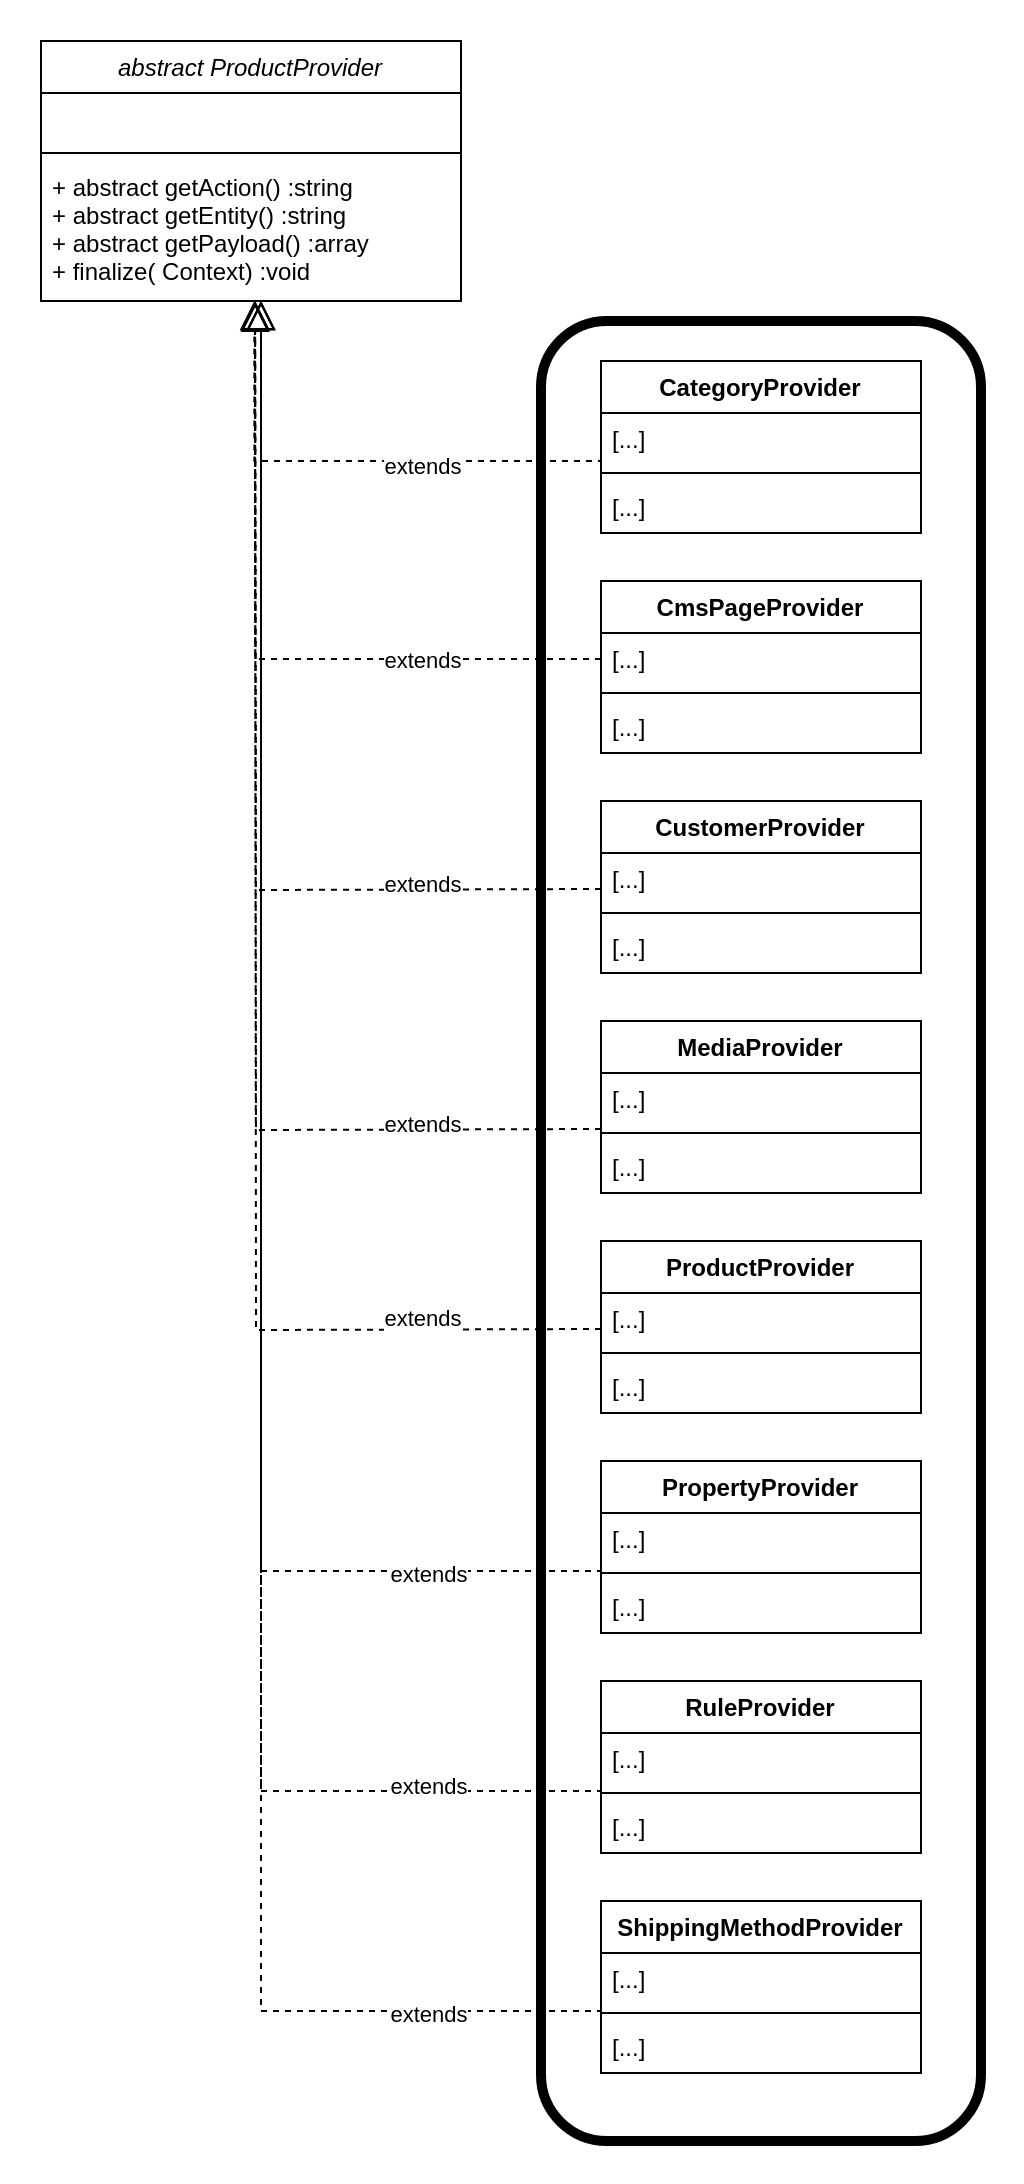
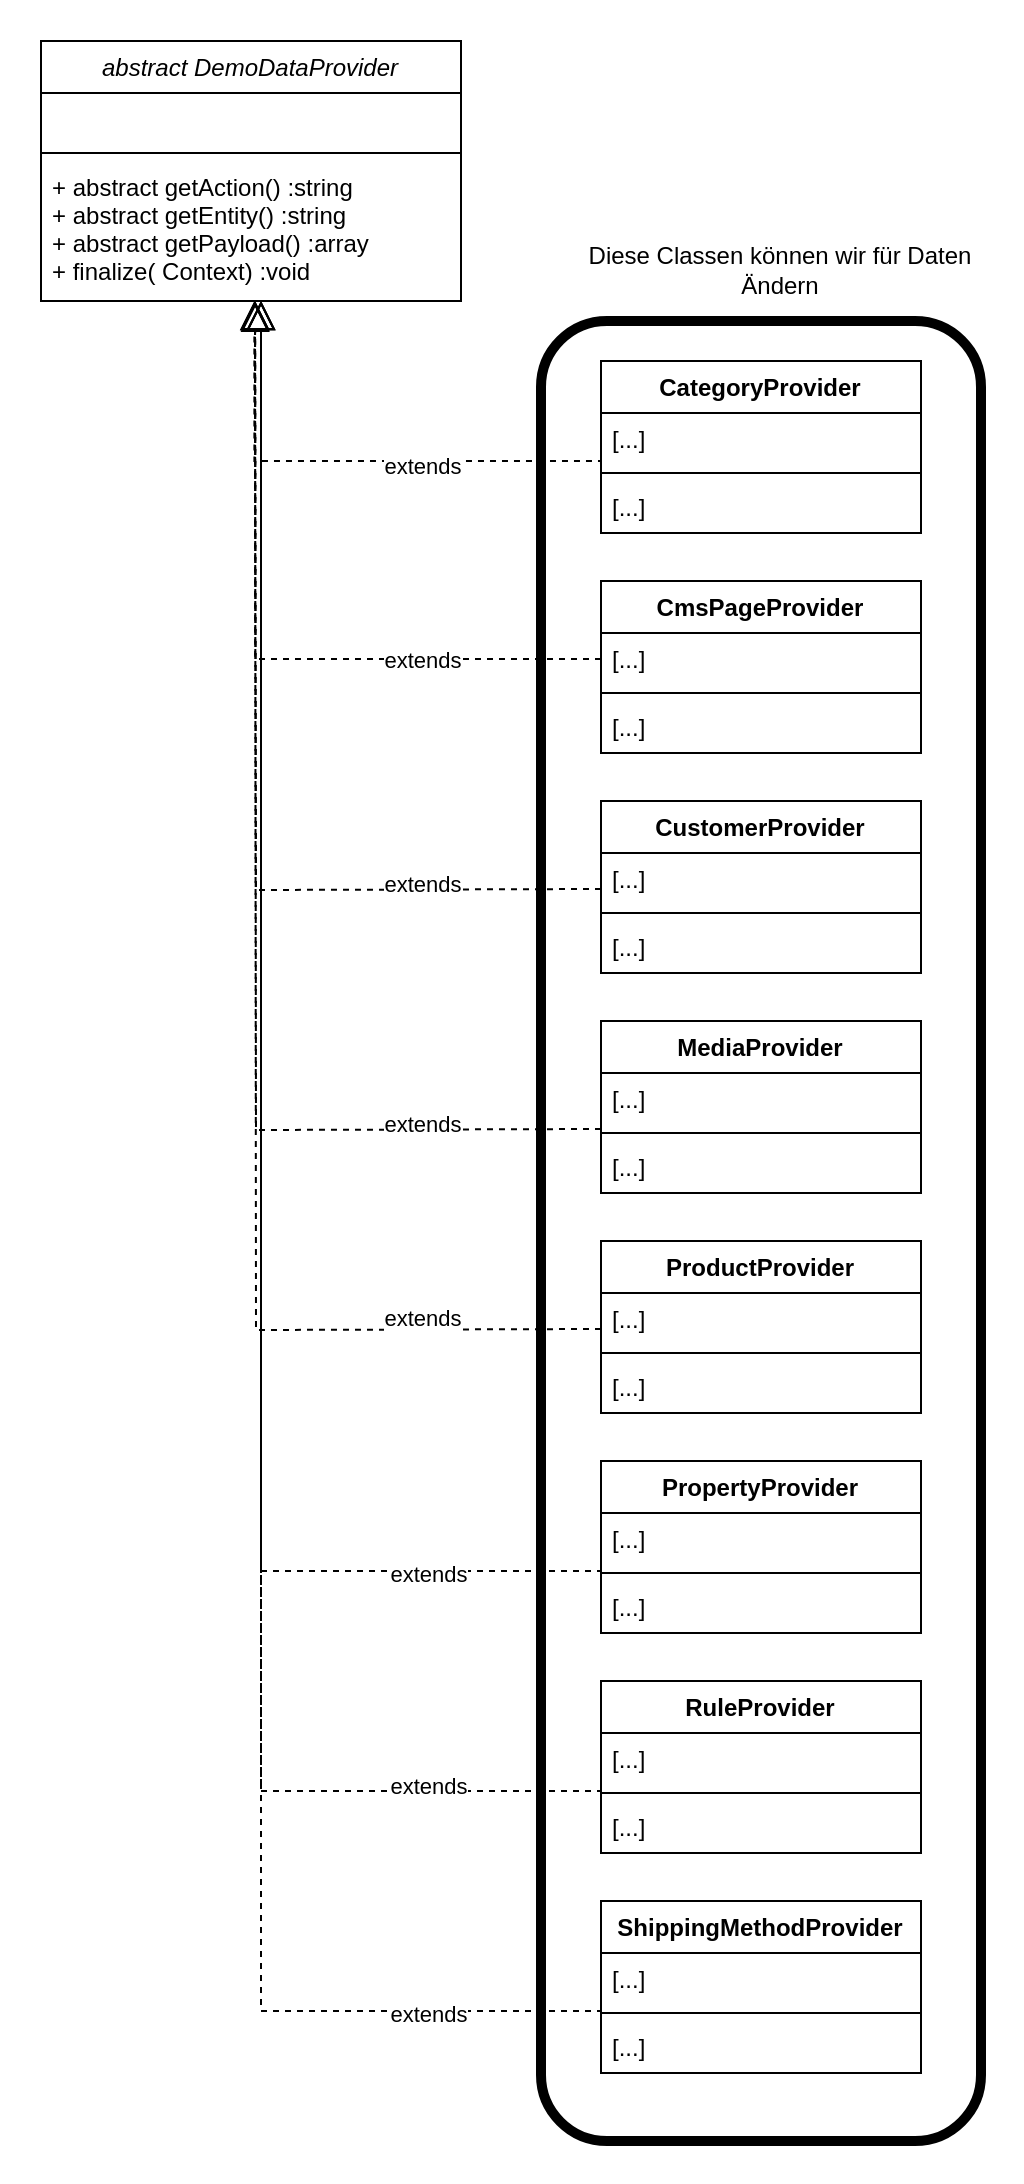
  <mxCell id="0" />
  <mxCell id="1" parent="0" />
- <mxCell id="2" value="abstract ProductProvider" style="swimlane;fontStyle=2;align=center;verticalAlign=top;childLayout=stackLayout;horizontal=1;startSize=26;horizontalStack=0;resizeParent=1;resizeLast=0;collapsible=1;marginBottom=0;rounded=0;shadow=0;strokeWidth=1;" parent="1" vertex="1"><mxGeometry x="20" y="20" width="210" height="130" as="geometry"><mxRectangle x="230" y="140" width="160" height="26" as="alternateBounds" /></mxGeometry></mxCell>
+ <mxCell id="2" value="abstract DemoDataProvider" style="swimlane;fontStyle=2;align=center;verticalAlign=top;childLayout=stackLayout;horizontal=1;startSize=26;horizontalStack=0;resizeParent=1;resizeLast=0;collapsible=1;marginBottom=0;rounded=0;shadow=0;strokeWidth=1;" parent="1" vertex="1"><mxGeometry x="20" y="20" width="210" height="130" as="geometry"><mxRectangle x="230" y="140" width="160" height="26" as="alternateBounds" /></mxGeometry></mxCell>
  <mxCell id="3" value=" " style="text;align=left;verticalAlign=top;spacingLeft=4;spacingRight=4;overflow=hidden;rotatable=0;points=[[0,0.5],[1,0.5]];portConstraint=eastwest;rounded=0;shadow=0;html=0;" parent="2" vertex="1"><mxGeometry y="26" width="210" height="26" as="geometry" /></mxCell>
  <mxCell id="4" value="" style="line;html=1;strokeWidth=1;align=left;verticalAlign=middle;spacingTop=-1;spacingLeft=3;spacingRight=3;rotatable=0;labelPosition=right;points=[];portConstraint=eastwest;" parent="2" vertex="1"><mxGeometry y="52" width="210" height="8" as="geometry" /></mxCell>
  <mxCell id="5" value="+ abstract getAction() :string&#10;+ abstract getEntity() :string&#10;+ abstract getPayload() :array&#10;+ finalize( Context) :void" style="text;align=left;verticalAlign=top;spacingLeft=4;spacingRight=4;overflow=hidden;rotatable=0;points=[[0,0.5],[1,0.5]];portConstraint=eastwest;" parent="2" vertex="1"><mxGeometry y="60" width="210" height="70" as="geometry" /></mxCell>
  <mxCell id="6" value="CmsPageProvider" style="swimlane;fontStyle=1;align=center;verticalAlign=top;childLayout=stackLayout;horizontal=1;startSize=26;horizontalStack=0;resizeParent=1;resizeParentMax=0;resizeLast=0;collapsible=1;marginBottom=0;whiteSpace=wrap;html=1;" vertex="1" parent="1"><mxGeometry x="300" y="290" width="160" height="86" as="geometry" /></mxCell>
  <mxCell id="7" value="[...]" style="text;strokeColor=none;fillColor=none;align=left;verticalAlign=top;spacingLeft=4;spacingRight=4;overflow=hidden;rotatable=0;points=[[0,0.5],[1,0.5]];portConstraint=eastwest;whiteSpace=wrap;html=1;" vertex="1" parent="6"><mxGeometry y="26" width="160" height="26" as="geometry" /></mxCell>
  <mxCell id="8" value="" style="line;strokeWidth=1;fillColor=none;align=left;verticalAlign=middle;spacingTop=-1;spacingLeft=3;spacingRight=3;rotatable=0;labelPosition=right;points=[];portConstraint=eastwest;strokeColor=inherit;" vertex="1" parent="6"><mxGeometry y="52" width="160" height="8" as="geometry" /></mxCell>
  <mxCell id="9" value="[...]" style="text;strokeColor=none;fillColor=none;align=left;verticalAlign=top;spacingLeft=4;spacingRight=4;overflow=hidden;rotatable=0;points=[[0,0.5],[1,0.5]];portConstraint=eastwest;whiteSpace=wrap;html=1;" vertex="1" parent="6"><mxGeometry y="60" width="160" height="26" as="geometry" /></mxCell>
  <mxCell id="10" value="CategoryProvider" style="swimlane;fontStyle=1;align=center;verticalAlign=top;childLayout=stackLayout;horizontal=1;startSize=26;horizontalStack=0;resizeParent=1;resizeParentMax=0;resizeLast=0;collapsible=1;marginBottom=0;whiteSpace=wrap;html=1;" vertex="1" parent="1"><mxGeometry x="300" y="180" width="160" height="86" as="geometry" /></mxCell>
  <mxCell id="11" value="[...]" style="text;strokeColor=none;fillColor=none;align=left;verticalAlign=top;spacingLeft=4;spacingRight=4;overflow=hidden;rotatable=0;points=[[0,0.5],[1,0.5]];portConstraint=eastwest;whiteSpace=wrap;html=1;" vertex="1" parent="10"><mxGeometry y="26" width="160" height="26" as="geometry" /></mxCell>
  <mxCell id="12" value="" style="line;strokeWidth=1;fillColor=none;align=left;verticalAlign=middle;spacingTop=-1;spacingLeft=3;spacingRight=3;rotatable=0;labelPosition=right;points=[];portConstraint=eastwest;strokeColor=inherit;" vertex="1" parent="10"><mxGeometry y="52" width="160" height="8" as="geometry" /></mxCell>
  <mxCell id="13" value="[...]" style="text;strokeColor=none;fillColor=none;align=left;verticalAlign=top;spacingLeft=4;spacingRight=4;overflow=hidden;rotatable=0;points=[[0,0.5],[1,0.5]];portConstraint=eastwest;whiteSpace=wrap;html=1;" vertex="1" parent="10"><mxGeometry y="60" width="160" height="26" as="geometry" /></mxCell>
  <mxCell id="14" value="CustomerProvider" style="swimlane;fontStyle=1;align=center;verticalAlign=top;childLayout=stackLayout;horizontal=1;startSize=26;horizontalStack=0;resizeParent=1;resizeParentMax=0;resizeLast=0;collapsible=1;marginBottom=0;whiteSpace=wrap;html=1;" vertex="1" parent="1"><mxGeometry x="300" y="400" width="160" height="86" as="geometry" /></mxCell>
  <mxCell id="15" value="[...]" style="text;strokeColor=none;fillColor=none;align=left;verticalAlign=top;spacingLeft=4;spacingRight=4;overflow=hidden;rotatable=0;points=[[0,0.5],[1,0.5]];portConstraint=eastwest;whiteSpace=wrap;html=1;" vertex="1" parent="14"><mxGeometry y="26" width="160" height="26" as="geometry" /></mxCell>
  <mxCell id="16" value="" style="line;strokeWidth=1;fillColor=none;align=left;verticalAlign=middle;spacingTop=-1;spacingLeft=3;spacingRight=3;rotatable=0;labelPosition=right;points=[];portConstraint=eastwest;strokeColor=inherit;" vertex="1" parent="14"><mxGeometry y="52" width="160" height="8" as="geometry" /></mxCell>
  <mxCell id="17" value="[...]" style="text;strokeColor=none;fillColor=none;align=left;verticalAlign=top;spacingLeft=4;spacingRight=4;overflow=hidden;rotatable=0;points=[[0,0.5],[1,0.5]];portConstraint=eastwest;whiteSpace=wrap;html=1;" vertex="1" parent="14"><mxGeometry y="60" width="160" height="26" as="geometry" /></mxCell>
  <mxCell id="18" value="MediaProvider" style="swimlane;fontStyle=1;align=center;verticalAlign=top;childLayout=stackLayout;horizontal=1;startSize=26;horizontalStack=0;resizeParent=1;resizeParentMax=0;resizeLast=0;collapsible=1;marginBottom=0;whiteSpace=wrap;html=1;" vertex="1" parent="1"><mxGeometry x="300" y="510" width="160" height="86" as="geometry" /></mxCell>
  <mxCell id="19" value="[...]" style="text;strokeColor=none;fillColor=none;align=left;verticalAlign=top;spacingLeft=4;spacingRight=4;overflow=hidden;rotatable=0;points=[[0,0.5],[1,0.5]];portConstraint=eastwest;whiteSpace=wrap;html=1;" vertex="1" parent="18"><mxGeometry y="26" width="160" height="26" as="geometry" /></mxCell>
  <mxCell id="20" value="" style="line;strokeWidth=1;fillColor=none;align=left;verticalAlign=middle;spacingTop=-1;spacingLeft=3;spacingRight=3;rotatable=0;labelPosition=right;points=[];portConstraint=eastwest;strokeColor=inherit;" vertex="1" parent="18"><mxGeometry y="52" width="160" height="8" as="geometry" /></mxCell>
  <mxCell id="21" value="[...]" style="text;strokeColor=none;fillColor=none;align=left;verticalAlign=top;spacingLeft=4;spacingRight=4;overflow=hidden;rotatable=0;points=[[0,0.5],[1,0.5]];portConstraint=eastwest;whiteSpace=wrap;html=1;" vertex="1" parent="18"><mxGeometry y="60" width="160" height="26" as="geometry" /></mxCell>
  <mxCell id="22" value="ProductProvider" style="swimlane;fontStyle=1;align=center;verticalAlign=top;childLayout=stackLayout;horizontal=1;startSize=26;horizontalStack=0;resizeParent=1;resizeParentMax=0;resizeLast=0;collapsible=1;marginBottom=0;whiteSpace=wrap;html=1;" vertex="1" parent="1"><mxGeometry x="300" y="620" width="160" height="86" as="geometry" /></mxCell>
  <mxCell id="23" value="[...]" style="text;strokeColor=none;fillColor=none;align=left;verticalAlign=top;spacingLeft=4;spacingRight=4;overflow=hidden;rotatable=0;points=[[0,0.5],[1,0.5]];portConstraint=eastwest;whiteSpace=wrap;html=1;" vertex="1" parent="22"><mxGeometry y="26" width="160" height="26" as="geometry" /></mxCell>
  <mxCell id="24" value="" style="line;strokeWidth=1;fillColor=none;align=left;verticalAlign=middle;spacingTop=-1;spacingLeft=3;spacingRight=3;rotatable=0;labelPosition=right;points=[];portConstraint=eastwest;strokeColor=inherit;" vertex="1" parent="22"><mxGeometry y="52" width="160" height="8" as="geometry" /></mxCell>
  <mxCell id="25" value="[...]" style="text;strokeColor=none;fillColor=none;align=left;verticalAlign=top;spacingLeft=4;spacingRight=4;overflow=hidden;rotatable=0;points=[[0,0.5],[1,0.5]];portConstraint=eastwest;whiteSpace=wrap;html=1;" vertex="1" parent="22"><mxGeometry y="60" width="160" height="26" as="geometry" /></mxCell>
  <mxCell id="26" value="PropertyProvider" style="swimlane;fontStyle=1;align=center;verticalAlign=top;childLayout=stackLayout;horizontal=1;startSize=26;horizontalStack=0;resizeParent=1;resizeParentMax=0;resizeLast=0;collapsible=1;marginBottom=0;whiteSpace=wrap;html=1;" vertex="1" parent="1"><mxGeometry x="300" y="730" width="160" height="86" as="geometry" /></mxCell>
  <mxCell id="27" value="[...]" style="text;strokeColor=none;fillColor=none;align=left;verticalAlign=top;spacingLeft=4;spacingRight=4;overflow=hidden;rotatable=0;points=[[0,0.5],[1,0.5]];portConstraint=eastwest;whiteSpace=wrap;html=1;" vertex="1" parent="26"><mxGeometry y="26" width="160" height="26" as="geometry" /></mxCell>
  <mxCell id="28" value="" style="line;strokeWidth=1;fillColor=none;align=left;verticalAlign=middle;spacingTop=-1;spacingLeft=3;spacingRight=3;rotatable=0;labelPosition=right;points=[];portConstraint=eastwest;strokeColor=inherit;" vertex="1" parent="26"><mxGeometry y="52" width="160" height="8" as="geometry" /></mxCell>
  <mxCell id="29" value="[...]" style="text;strokeColor=none;fillColor=none;align=left;verticalAlign=top;spacingLeft=4;spacingRight=4;overflow=hidden;rotatable=0;points=[[0,0.5],[1,0.5]];portConstraint=eastwest;whiteSpace=wrap;html=1;" vertex="1" parent="26"><mxGeometry y="60" width="160" height="26" as="geometry" /></mxCell>
  <mxCell id="30" value="RuleProvider" style="swimlane;fontStyle=1;align=center;verticalAlign=top;childLayout=stackLayout;horizontal=1;startSize=26;horizontalStack=0;resizeParent=1;resizeParentMax=0;resizeLast=0;collapsible=1;marginBottom=0;whiteSpace=wrap;html=1;" vertex="1" parent="1"><mxGeometry x="300" y="840" width="160" height="86" as="geometry" /></mxCell>
  <mxCell id="31" value="[...]" style="text;strokeColor=none;fillColor=none;align=left;verticalAlign=top;spacingLeft=4;spacingRight=4;overflow=hidden;rotatable=0;points=[[0,0.5],[1,0.5]];portConstraint=eastwest;whiteSpace=wrap;html=1;" vertex="1" parent="30"><mxGeometry y="26" width="160" height="26" as="geometry" /></mxCell>
  <mxCell id="32" value="" style="line;strokeWidth=1;fillColor=none;align=left;verticalAlign=middle;spacingTop=-1;spacingLeft=3;spacingRight=3;rotatable=0;labelPosition=right;points=[];portConstraint=eastwest;strokeColor=inherit;" vertex="1" parent="30"><mxGeometry y="52" width="160" height="8" as="geometry" /></mxCell>
  <mxCell id="33" value="[...]" style="text;strokeColor=none;fillColor=none;align=left;verticalAlign=top;spacingLeft=4;spacingRight=4;overflow=hidden;rotatable=0;points=[[0,0.5],[1,0.5]];portConstraint=eastwest;whiteSpace=wrap;html=1;" vertex="1" parent="30"><mxGeometry y="60" width="160" height="26" as="geometry" /></mxCell>
  <mxCell id="34" value="ShippingMethodProvider" style="swimlane;fontStyle=1;align=center;verticalAlign=top;childLayout=stackLayout;horizontal=1;startSize=26;horizontalStack=0;resizeParent=1;resizeParentMax=0;resizeLast=0;collapsible=1;marginBottom=0;whiteSpace=wrap;html=1;" vertex="1" parent="1"><mxGeometry x="300" y="950" width="160" height="86" as="geometry" /></mxCell>
  <mxCell id="35" value="[...]" style="text;strokeColor=none;fillColor=none;align=left;verticalAlign=top;spacingLeft=4;spacingRight=4;overflow=hidden;rotatable=0;points=[[0,0.5],[1,0.5]];portConstraint=eastwest;whiteSpace=wrap;html=1;" vertex="1" parent="34"><mxGeometry y="26" width="160" height="26" as="geometry" /></mxCell>
  <mxCell id="36" value="" style="line;strokeWidth=1;fillColor=none;align=left;verticalAlign=middle;spacingTop=-1;spacingLeft=3;spacingRight=3;rotatable=0;labelPosition=right;points=[];portConstraint=eastwest;strokeColor=inherit;" vertex="1" parent="34"><mxGeometry y="52" width="160" height="8" as="geometry" /></mxCell>
  <mxCell id="37" value="[...]" style="text;strokeColor=none;fillColor=none;align=left;verticalAlign=top;spacingLeft=4;spacingRight=4;overflow=hidden;rotatable=0;points=[[0,0.5],[1,0.5]];portConstraint=eastwest;whiteSpace=wrap;html=1;" vertex="1" parent="34"><mxGeometry y="60" width="160" height="26" as="geometry" /></mxCell>
  <mxCell id="38" value="" style="endArrow=block;dashed=1;endFill=0;endSize=12;html=1;rounded=0;edgeStyle=orthogonalEdgeStyle;entryX=0.499;entryY=1.001;entryDx=0;entryDy=0;entryPerimeter=0;exitX=-0.012;exitY=0.983;exitDx=0;exitDy=0;exitPerimeter=0;" edge="1" parent="1"><mxGeometry width="160" relative="1" as="geometry"><mxPoint x="299.97" y="231.488" as="sourcePoint" /><mxPoint x="126.68" y="150" as="targetPoint" /><Array as="points"><mxPoint x="300" y="230" /><mxPoint x="127" y="230" /></Array></mxGeometry></mxCell>
  <mxCell id="39" value="extends" style="edgeLabel;html=1;align=center;verticalAlign=middle;resizable=0;points=[];" vertex="1" connectable="0" parent="38"><mxGeometry x="0.327" y="-2" relative="1" as="geometry"><mxPoint x="78" y="4" as="offset" /></mxGeometry></mxCell>
  <mxCell id="40" value="" style="endArrow=block;dashed=1;endFill=0;endSize=12;html=1;rounded=0;edgeStyle=orthogonalEdgeStyle;entryX=0.51;entryY=1.012;entryDx=0;entryDy=0;entryPerimeter=0;" edge="1" parent="1" source="7" target="5"><mxGeometry width="160" relative="1" as="geometry"><mxPoint x="180.037" y="304.96" as="sourcePoint" /><mxPoint x="30" y="239.997" as="targetPoint" /></mxGeometry></mxCell>
  <mxCell id="41" value="extends" style="edgeLabel;html=1;align=center;verticalAlign=middle;resizable=0;points=[];" vertex="1" connectable="0" parent="40"><mxGeometry x="0.327" y="-2" relative="1" as="geometry"><mxPoint x="81" y="61" as="offset" /></mxGeometry></mxCell>
  <mxCell id="42" value="" style="endArrow=block;dashed=1;endFill=0;endSize=12;html=1;rounded=0;edgeStyle=orthogonalEdgeStyle;" edge="1" parent="1"><mxGeometry width="160" relative="1" as="geometry"><mxPoint x="300" y="444" as="sourcePoint" /><mxPoint x="127" y="150" as="targetPoint" /></mxGeometry></mxCell>
  <mxCell id="43" value="extends" style="edgeLabel;html=1;align=center;verticalAlign=middle;resizable=0;points=[];" vertex="1" connectable="0" parent="42"><mxGeometry x="0.327" y="-2" relative="1" as="geometry"><mxPoint x="81" y="135" as="offset" /></mxGeometry></mxCell>
  <mxCell id="44" value="" style="endArrow=block;dashed=1;endFill=0;endSize=12;html=1;rounded=0;edgeStyle=orthogonalEdgeStyle;" edge="1" parent="1"><mxGeometry width="160" relative="1" as="geometry"><mxPoint x="300" y="564" as="sourcePoint" /><mxPoint x="127" y="150" as="targetPoint" /></mxGeometry></mxCell>
  <mxCell id="45" value="extends" style="edgeLabel;html=1;align=center;verticalAlign=middle;resizable=0;points=[];" vertex="1" connectable="0" parent="44"><mxGeometry x="0.327" y="-2" relative="1" as="geometry"><mxPoint x="81" y="214" as="offset" /></mxGeometry></mxCell>
  <mxCell id="46" value="" style="endArrow=block;dashed=1;endFill=0;endSize=12;html=1;rounded=0;edgeStyle=orthogonalEdgeStyle;" edge="1" parent="1"><mxGeometry width="160" relative="1" as="geometry"><mxPoint x="300" y="664" as="sourcePoint" /><mxPoint x="127" y="150" as="targetPoint" /></mxGeometry></mxCell>
  <mxCell id="47" value="extends" style="edgeLabel;html=1;align=center;verticalAlign=middle;resizable=0;points=[];" vertex="1" connectable="0" parent="46"><mxGeometry x="0.327" y="-2" relative="1" as="geometry"><mxPoint x="81" y="278" as="offset" /></mxGeometry></mxCell>
  <mxCell id="48" value="" style="endArrow=block;dashed=1;endFill=0;endSize=12;html=1;rounded=0;edgeStyle=orthogonalEdgeStyle;" edge="1" parent="1"><mxGeometry width="160" relative="1" as="geometry"><mxPoint x="300" y="784" as="sourcePoint" /><mxPoint x="130" y="150" as="targetPoint" /><Array as="points"><mxPoint x="300" y="785" /><mxPoint x="130" y="785" /></Array></mxGeometry></mxCell>
  <mxCell id="49" value="extends" style="edgeLabel;html=1;align=center;verticalAlign=middle;resizable=0;points=[];" vertex="1" connectable="0" parent="48"><mxGeometry x="0.327" y="-2" relative="1" as="geometry"><mxPoint x="81" y="365" as="offset" /></mxGeometry></mxCell>
  <mxCell id="50" value="" style="endArrow=block;dashed=1;endFill=0;endSize=12;html=1;rounded=0;edgeStyle=orthogonalEdgeStyle;" edge="1" parent="1" target="5"><mxGeometry width="160" relative="1" as="geometry"><mxPoint x="300" y="894" as="sourcePoint" /><mxPoint x="130" y="260" as="targetPoint" /><Array as="points"><mxPoint x="300" y="895" /><mxPoint x="130" y="895" /></Array></mxGeometry></mxCell>
  <mxCell id="51" value="extends" style="edgeLabel;html=1;align=center;verticalAlign=middle;resizable=0;points=[];" vertex="1" connectable="0" parent="50"><mxGeometry x="0.327" y="-2" relative="1" as="geometry"><mxPoint x="81" y="434" as="offset" /></mxGeometry></mxCell>
  <mxCell id="52" value="" style="endArrow=block;dashed=1;endFill=0;endSize=12;html=1;rounded=0;edgeStyle=orthogonalEdgeStyle;" edge="1" parent="1" target="5"><mxGeometry width="160" relative="1" as="geometry"><mxPoint x="300" y="1004" as="sourcePoint" /><mxPoint x="130" y="370" as="targetPoint" /><Array as="points"><mxPoint x="300" y="1005" /><mxPoint x="130" y="1005" /></Array></mxGeometry></mxCell>
  <mxCell id="53" value="extends" style="edgeLabel;html=1;align=center;verticalAlign=middle;resizable=0;points=[];" vertex="1" connectable="0" parent="52"><mxGeometry x="0.327" y="-2" relative="1" as="geometry"><mxPoint x="81" y="511" as="offset" /></mxGeometry></mxCell>
  <mxCell id="54" value="" style="rounded=1;whiteSpace=wrap;html=1;perimeterSpacing=7;strokeWidth=5;fillColor=none;" vertex="1" parent="1"><mxGeometry x="270" y="160" width="220" height="910" as="geometry" /></mxCell>
+ <mxCell id="55" value="Diese Classen können wir für Daten Ändern" style="text;html=1;strokeColor=none;fillColor=none;align=center;verticalAlign=middle;whiteSpace=wrap;rounded=0;" vertex="1" parent="1"><mxGeometry x="290" y="120" width="200" height="30" as="geometry" /></mxCell>
